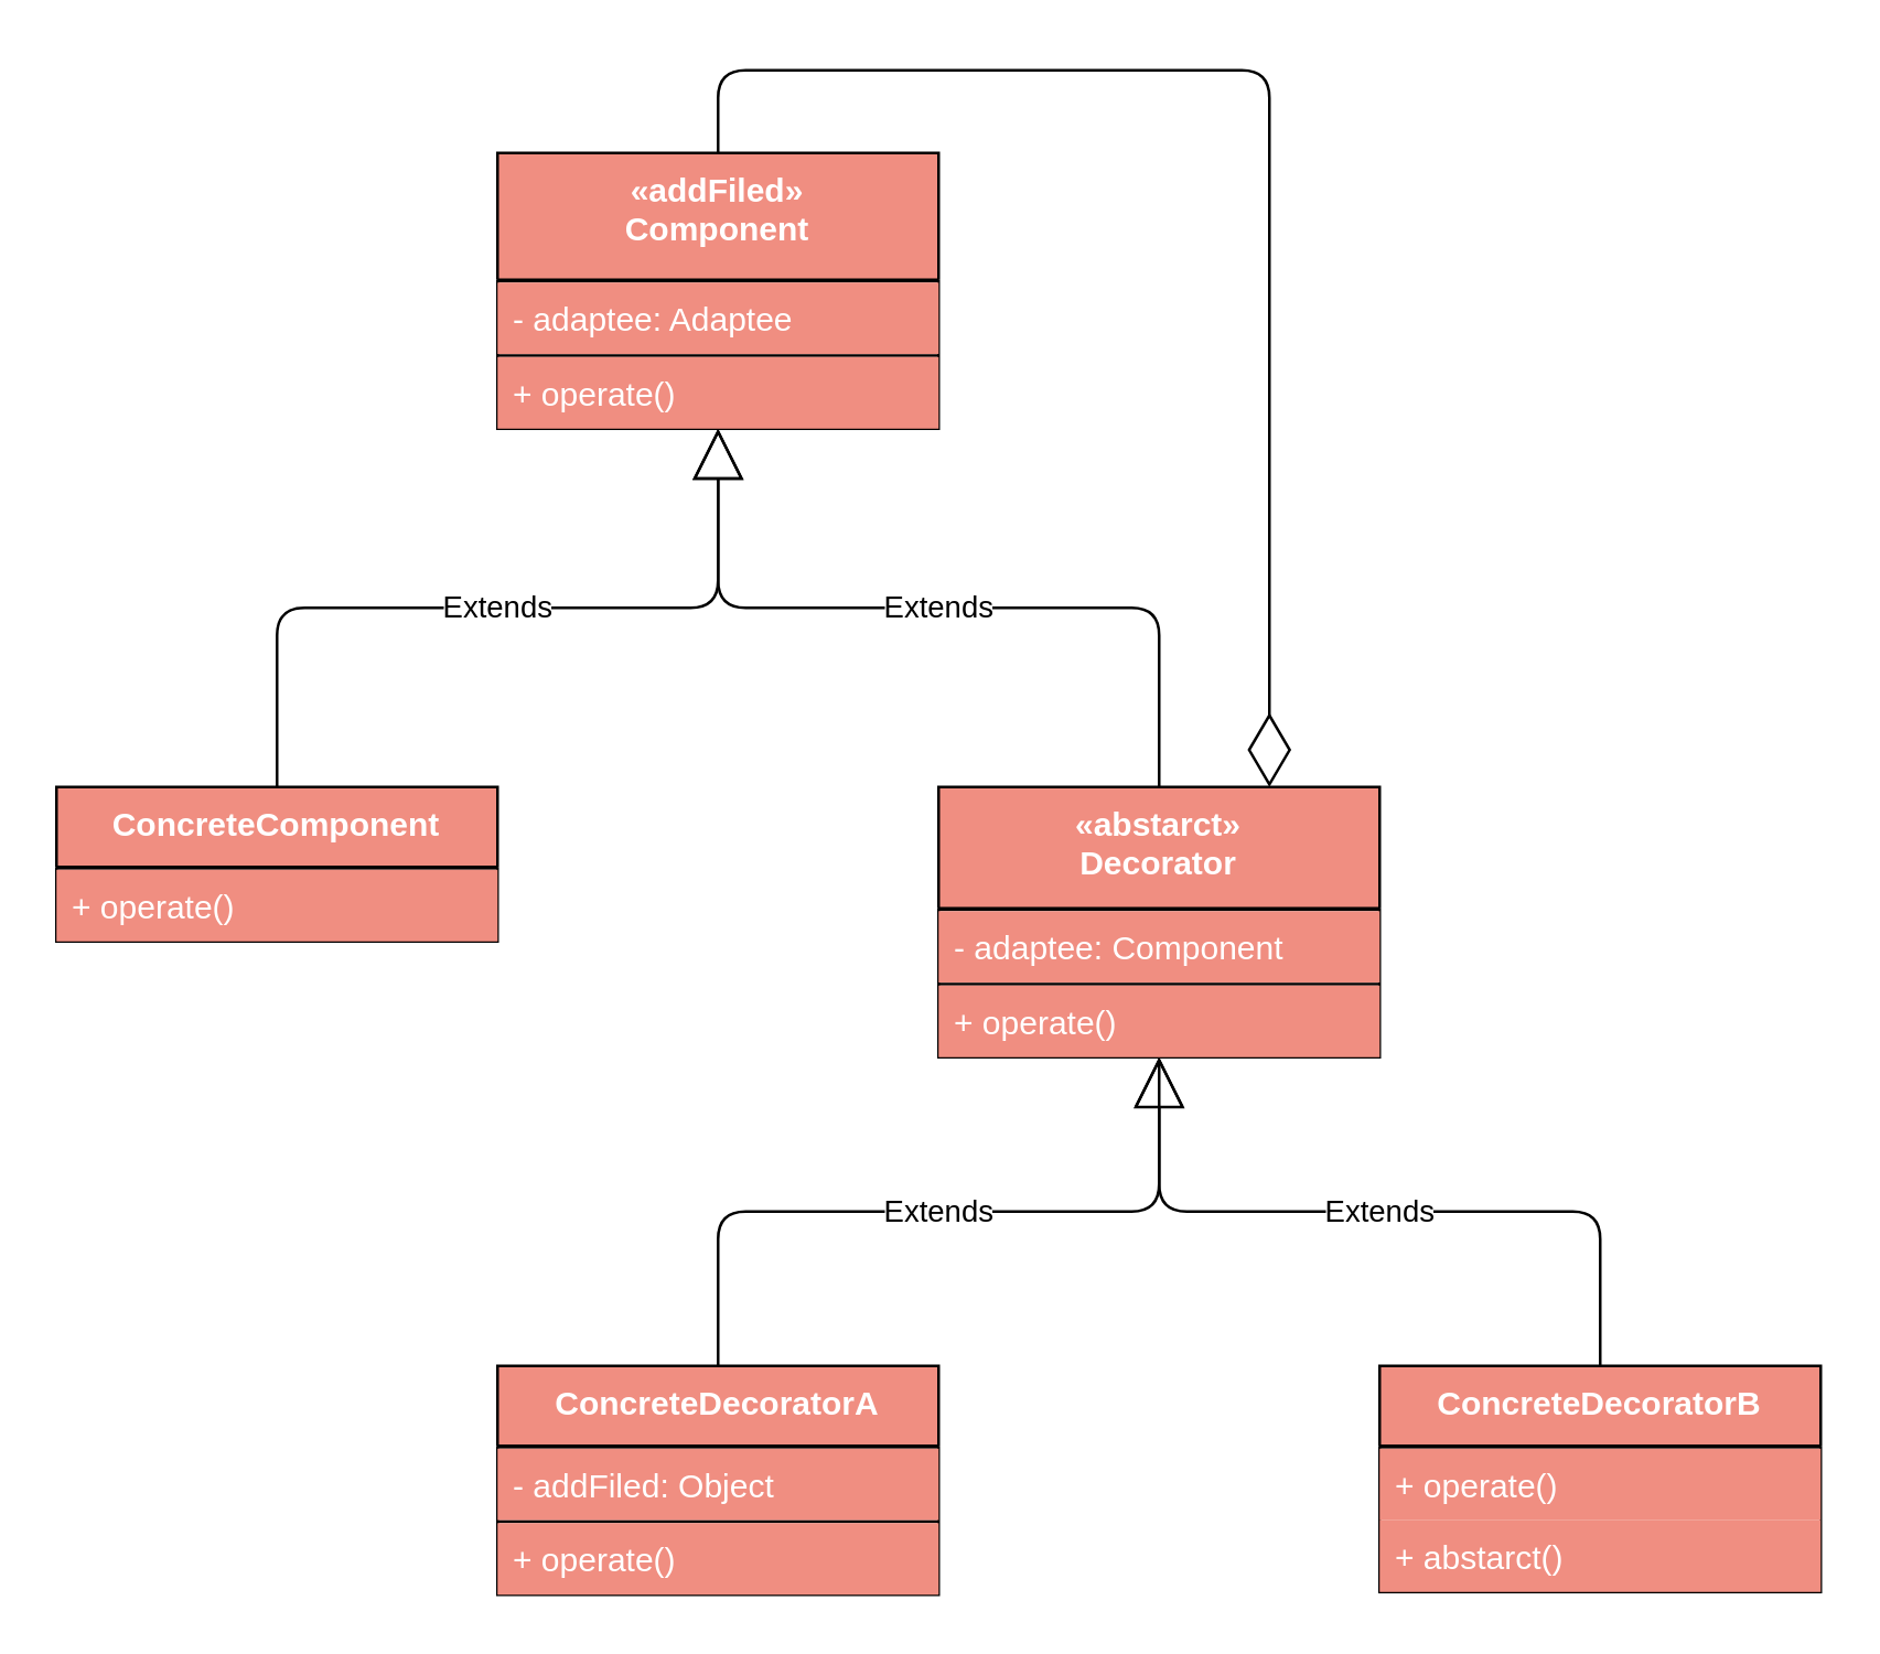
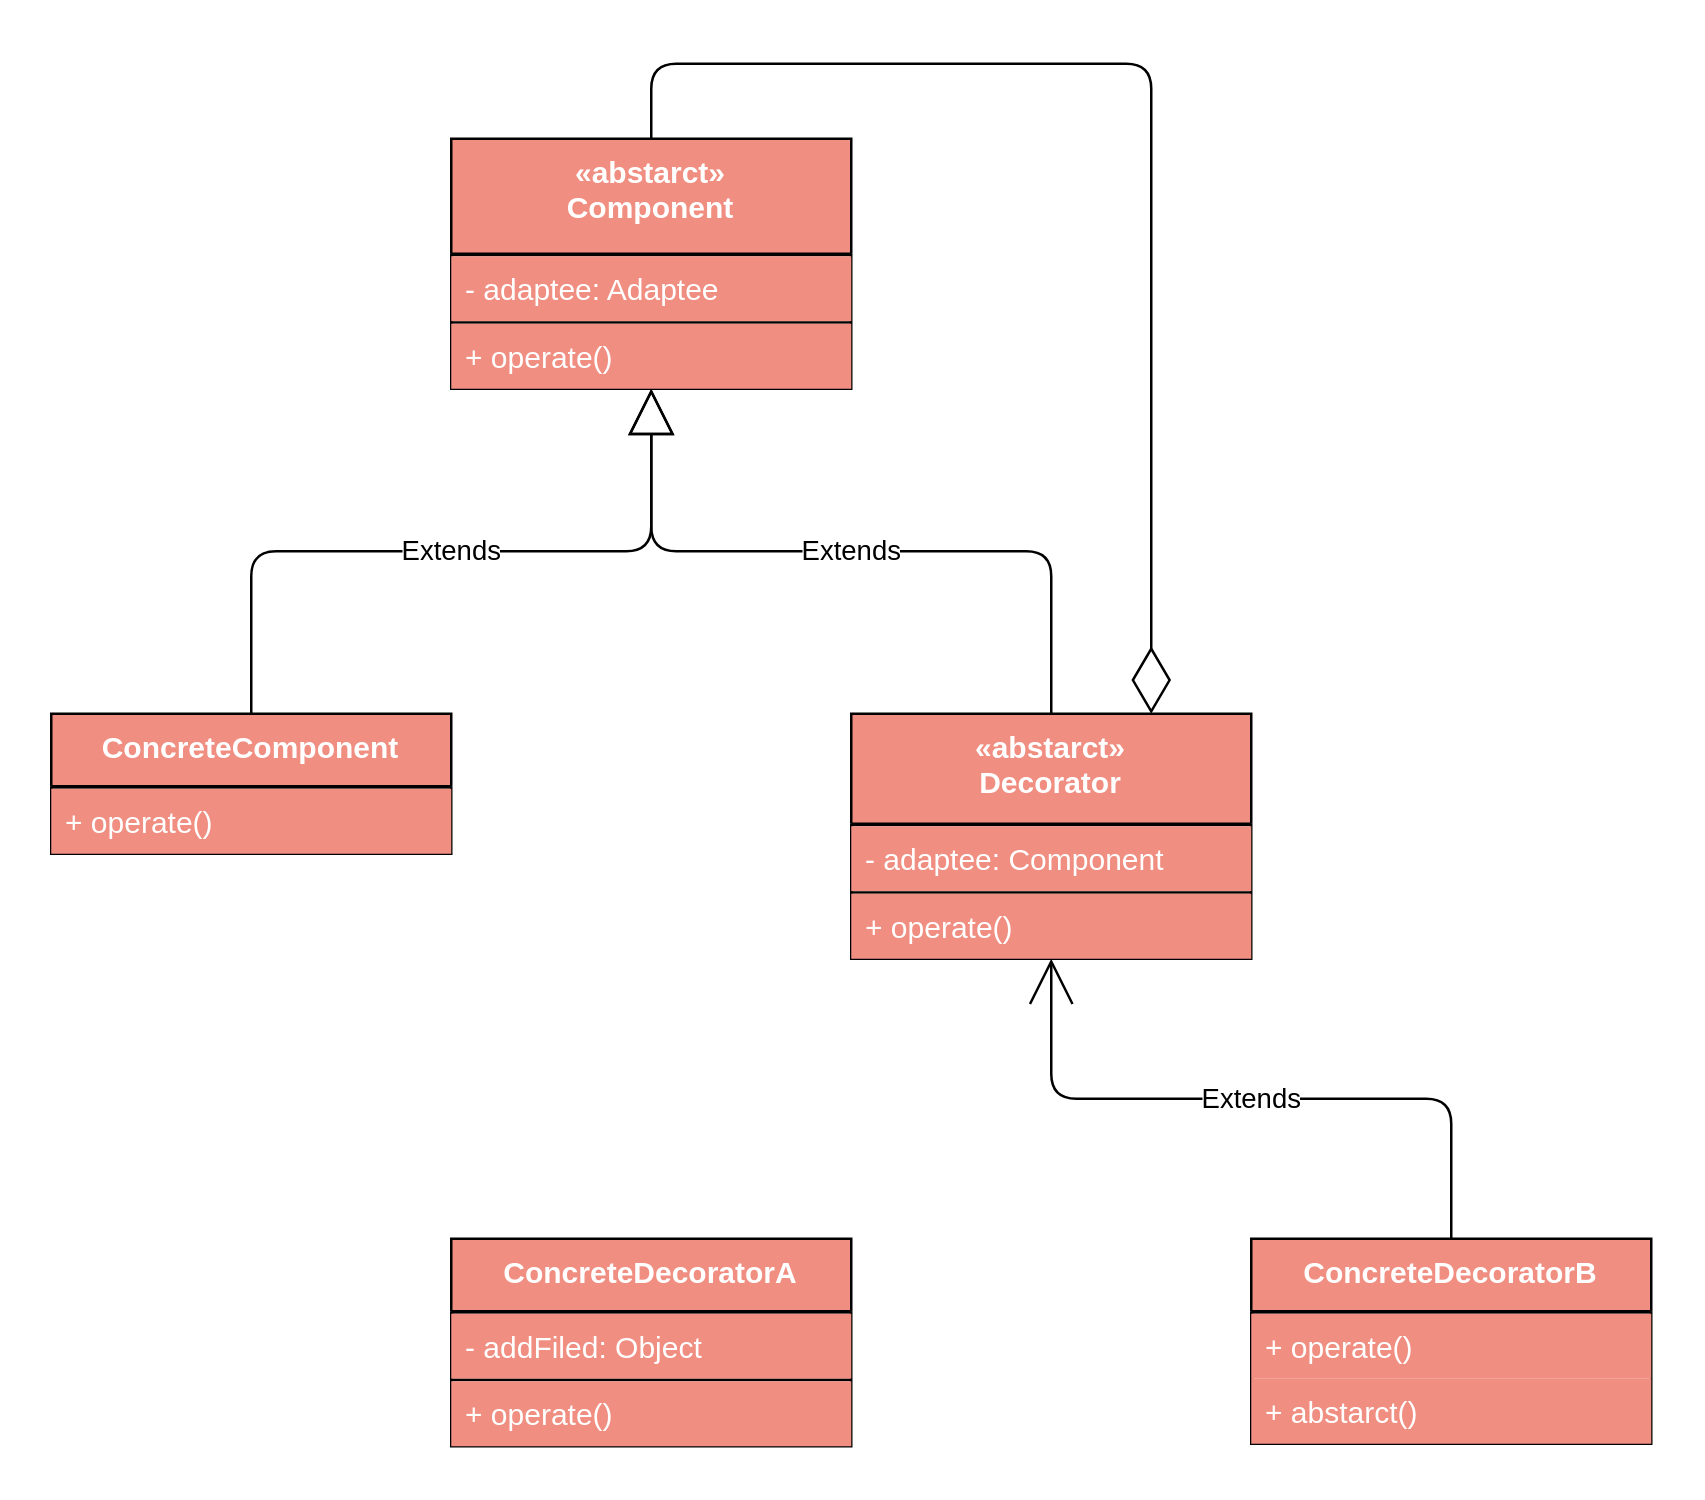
  <mxCell id="0" />
  <mxCell id="1" parent="0" />
  <mxCell id="2" value="«abstarct»&#10;Decorator" style="swimlane;fontStyle=1;align=center;verticalAlign=top;childLayout=stackLayout;horizontal=1;startSize=44;horizontalStack=0;resizeParent=1;resizeParentMax=0;resizeLast=0;collapsible=1;marginBottom=0;fillColor=#F08E81;fontColor=#FFFFFF;" vertex="1" parent="1"><mxGeometry x="340" y="280" width="160" height="98" as="geometry" /></mxCell>
  <mxCell id="3" value="" style="line;strokeWidth=1;fillColor=#F08E81;align=left;verticalAlign=middle;spacingTop=-1;spacingLeft=3;spacingRight=3;rotatable=0;labelPosition=right;points=[];portConstraint=eastwest;fontColor=#FFFFFF;" vertex="1" parent="2"><mxGeometry y="44" width="160" height="1" as="geometry" /></mxCell>
  <mxCell id="4" value="- adaptee: Component" style="text;strokeColor=none;fillColor=#F08E81;align=left;verticalAlign=top;spacingLeft=4;spacingRight=4;overflow=hidden;rotatable=0;points=[[0,0.5],[1,0.5]];portConstraint=eastwest;fontColor=#FFFFFF;" vertex="1" parent="2"><mxGeometry y="45" width="160" height="26" as="geometry" /></mxCell>
  <mxCell id="5" value="" style="line;strokeWidth=1;fillColor=none;align=left;verticalAlign=middle;spacingTop=-1;spacingLeft=3;spacingRight=3;rotatable=0;labelPosition=right;points=[];portConstraint=eastwest;" vertex="1" parent="2"><mxGeometry y="71" width="160" height="1" as="geometry" /></mxCell>
  <mxCell id="6" value="+ operate()" style="text;strokeColor=none;fillColor=#F08E81;align=left;verticalAlign=top;spacingLeft=4;spacingRight=4;overflow=hidden;rotatable=0;points=[[0,0.5],[1,0.5]];portConstraint=eastwest;fontColor=#FFFFFF;" vertex="1" parent="2"><mxGeometry y="72" width="160" height="26" as="geometry" /></mxCell>
- <mxCell id="7" value="«addFiled»&#10;Component" style="swimlane;fontStyle=1;align=center;verticalAlign=top;childLayout=stackLayout;horizontal=1;startSize=46;horizontalStack=0;resizeParent=1;resizeParentMax=0;resizeLast=0;collapsible=1;marginBottom=0;fillColor=#F08E81;fontColor=#FFFFFF;" vertex="1" parent="1"><mxGeometry x="180" y="50" width="160" height="100" as="geometry" /></mxCell>
+ <mxCell id="7" value="«abstarct»&#10;Component" style="swimlane;fontStyle=1;align=center;verticalAlign=top;childLayout=stackLayout;horizontal=1;startSize=46;horizontalStack=0;resizeParent=1;resizeParentMax=0;resizeLast=0;collapsible=1;marginBottom=0;fillColor=#F08E81;fontColor=#FFFFFF;" vertex="1" parent="1"><mxGeometry x="180" y="50" width="160" height="100" as="geometry" /></mxCell>
  <mxCell id="8" value="" style="line;strokeWidth=1;fillColor=#F08E81;align=left;verticalAlign=middle;spacingTop=-1;spacingLeft=3;spacingRight=3;rotatable=0;labelPosition=right;points=[];portConstraint=eastwest;fontColor=#FFFFFF;" vertex="1" parent="7"><mxGeometry y="46" width="160" height="1" as="geometry" /></mxCell>
  <mxCell id="9" value="- adaptee: Adaptee" style="text;strokeColor=none;fillColor=#F08E81;align=left;verticalAlign=top;spacingLeft=4;spacingRight=4;overflow=hidden;rotatable=0;points=[[0,0.5],[1,0.5]];portConstraint=eastwest;fontColor=#FFFFFF;" vertex="1" parent="7"><mxGeometry y="47" width="160" height="26" as="geometry" /></mxCell>
  <mxCell id="10" value="" style="line;strokeWidth=1;fillColor=none;align=left;verticalAlign=middle;spacingTop=-1;spacingLeft=3;spacingRight=3;rotatable=0;labelPosition=right;points=[];portConstraint=eastwest;" vertex="1" parent="7"><mxGeometry y="73" width="160" height="1" as="geometry" /></mxCell>
  <mxCell id="11" value="+ operate()" style="text;strokeColor=none;fillColor=#F08E81;align=left;verticalAlign=top;spacingLeft=4;spacingRight=4;overflow=hidden;rotatable=0;points=[[0,0.5],[1,0.5]];portConstraint=eastwest;fontColor=#FFFFFF;" vertex="1" parent="7"><mxGeometry y="74" width="160" height="26" as="geometry" /></mxCell>
  <mxCell id="12" value="ConcreteComponent" style="swimlane;fontStyle=1;align=center;verticalAlign=top;childLayout=stackLayout;horizontal=1;startSize=29;horizontalStack=0;resizeParent=1;resizeParentMax=0;resizeLast=0;collapsible=1;marginBottom=0;fillColor=#F08E81;fontColor=#FFFFFF;" vertex="1" parent="1"><mxGeometry x="20" y="280" width="160" height="56" as="geometry" /></mxCell>
  <mxCell id="13" value="" style="line;strokeWidth=1;fillColor=#F08E81;align=left;verticalAlign=middle;spacingTop=-1;spacingLeft=3;spacingRight=3;rotatable=0;labelPosition=right;points=[];portConstraint=eastwest;fontColor=#FFFFFF;" vertex="1" parent="12"><mxGeometry y="29" width="160" height="1" as="geometry" /></mxCell>
  <mxCell id="14" value="+ operate()" style="text;strokeColor=none;fillColor=#F08E81;align=left;verticalAlign=top;spacingLeft=4;spacingRight=4;overflow=hidden;rotatable=0;points=[[0,0.5],[1,0.5]];portConstraint=eastwest;fontColor=#FFFFFF;" vertex="1" parent="12"><mxGeometry y="30" width="160" height="26" as="geometry" /></mxCell>
  <mxCell id="15" value="ConcreteDecoratorA" style="swimlane;fontStyle=1;align=center;verticalAlign=top;childLayout=stackLayout;horizontal=1;startSize=29;horizontalStack=0;resizeParent=1;resizeParentMax=0;resizeLast=0;collapsible=1;marginBottom=0;fillColor=#F08E81;fontColor=#FFFFFF;" vertex="1" parent="1"><mxGeometry x="180" y="490" width="160" height="83" as="geometry" /></mxCell>
  <mxCell id="16" value="" style="line;strokeWidth=1;fillColor=#F08E81;align=left;verticalAlign=middle;spacingTop=-1;spacingLeft=3;spacingRight=3;rotatable=0;labelPosition=right;points=[];portConstraint=eastwest;fontColor=#FFFFFF;" vertex="1" parent="15"><mxGeometry y="29" width="160" height="1" as="geometry" /></mxCell>
  <mxCell id="17" value="- addFiled: Object" style="text;strokeColor=none;fillColor=#F08E81;align=left;verticalAlign=top;spacingLeft=4;spacingRight=4;overflow=hidden;rotatable=0;points=[[0,0.5],[1,0.5]];portConstraint=eastwest;fontColor=#FFFFFF;" vertex="1" parent="15"><mxGeometry y="30" width="160" height="26" as="geometry" /></mxCell>
  <mxCell id="18" value="" style="line;strokeWidth=1;fillColor=none;align=left;verticalAlign=middle;spacingTop=-1;spacingLeft=3;spacingRight=3;rotatable=0;labelPosition=right;points=[];portConstraint=eastwest;" vertex="1" parent="15"><mxGeometry y="56" width="160" height="1" as="geometry" /></mxCell>
  <mxCell id="19" value="+ operate()" style="text;strokeColor=none;fillColor=#F08E81;align=left;verticalAlign=top;spacingLeft=4;spacingRight=4;overflow=hidden;rotatable=0;points=[[0,0.5],[1,0.5]];portConstraint=eastwest;fontColor=#FFFFFF;" vertex="1" parent="15"><mxGeometry y="57" width="160" height="26" as="geometry" /></mxCell>
  <mxCell id="20" value="ConcreteDecoratorB" style="swimlane;fontStyle=1;align=center;verticalAlign=top;childLayout=stackLayout;horizontal=1;startSize=29;horizontalStack=0;resizeParent=1;resizeParentMax=0;resizeLast=0;collapsible=1;marginBottom=0;fillColor=#F08E81;fontColor=#FFFFFF;" vertex="1" parent="1"><mxGeometry x="500" y="490" width="160" height="82" as="geometry" /></mxCell>
  <mxCell id="21" value="" style="line;strokeWidth=1;fillColor=#F08E81;align=left;verticalAlign=middle;spacingTop=-1;spacingLeft=3;spacingRight=3;rotatable=0;labelPosition=right;points=[];portConstraint=eastwest;fontColor=#FFFFFF;" vertex="1" parent="20"><mxGeometry y="29" width="160" height="1" as="geometry" /></mxCell>
  <mxCell id="22" value="+ operate()" style="text;strokeColor=none;fillColor=#F08E81;align=left;verticalAlign=top;spacingLeft=4;spacingRight=4;overflow=hidden;rotatable=0;points=[[0,0.5],[1,0.5]];portConstraint=eastwest;fontColor=#FFFFFF;" vertex="1" parent="20"><mxGeometry y="30" width="160" height="26" as="geometry" /></mxCell>
  <mxCell id="23" value="+ abstarct()" style="text;strokeColor=none;fillColor=#F08E81;align=left;verticalAlign=top;spacingLeft=4;spacingRight=4;overflow=hidden;rotatable=0;points=[[0,0.5],[1,0.5]];portConstraint=eastwest;fontColor=#FFFFFF;" vertex="1" parent="20"><mxGeometry y="56" width="160" height="26" as="geometry" /></mxCell>
  <mxCell id="24" value="Extends" style="endArrow=block;endSize=16;endFill=0;html=1;entryX=0.5;entryY=1;entryDx=0;entryDy=0;exitX=0.5;exitY=0;exitDx=0;exitDy=0;edgeStyle=orthogonalEdgeStyle;" edge="1" parent="1" source="12" target="7"><mxGeometry width="160" relative="1" as="geometry"><mxPoint x="-10" y="460" as="sourcePoint" /><mxPoint x="150" y="460" as="targetPoint" /></mxGeometry></mxCell>
  <mxCell id="25" value="Extends" style="endArrow=block;endSize=16;endFill=0;html=1;entryX=0.5;entryY=1;entryDx=0;entryDy=0;exitX=0.5;exitY=0;exitDx=0;exitDy=0;edgeStyle=orthogonalEdgeStyle;" edge="1" parent="1" source="2" target="7"><mxGeometry width="160" relative="1" as="geometry"><mxPoint x="110" y="420" as="sourcePoint" /><mxPoint x="270" y="420" as="targetPoint" /></mxGeometry></mxCell>
- <mxCell id="26" value="Extends" style="endArrow=block;endSize=16;endFill=0;html=1;entryX=0.5;entryY=1;entryDx=0;entryDy=0;exitX=0.5;exitY=0;exitDx=0;exitDy=0;edgeStyle=orthogonalEdgeStyle;" edge="1" parent="1" source="15" target="2"><mxGeometry width="160" relative="1" as="geometry"><mxPoint x="180" y="420" as="sourcePoint" /><mxPoint x="340" y="420" as="targetPoint" /></mxGeometry></mxCell>
  <mxCell id="27" value="Extends" style="endArrow=open;endSize=16;endFill=0;html=1;entryX=0.5;entryY=1;entryDx=0;entryDy=0;exitX=0.5;exitY=0;exitDx=0;exitDy=0;edgeStyle=orthogonalEdgeStyle;" edge="1" parent="1" source="20" target="2"><mxGeometry width="160" relative="1" as="geometry"><mxPoint x="-10" y="620" as="sourcePoint" /><mxPoint x="150" y="620" as="targetPoint" /></mxGeometry></mxCell>
  <mxCell id="28" value="" style="endArrow=diamondThin;endFill=0;endSize=24;html=1;entryX=0.75;entryY=0;entryDx=0;entryDy=0;exitX=0.5;exitY=0;exitDx=0;exitDy=0;edgeStyle=orthogonalEdgeStyle;" edge="1" parent="1" source="7" target="2"><mxGeometry width="160" relative="1" as="geometry"><mxPoint x="200" y="680" as="sourcePoint" /><mxPoint x="360" y="680" as="targetPoint" /><Array as="points"><mxPoint x="260" y="20" /><mxPoint x="460" y="20" /></Array></mxGeometry></mxCell>
